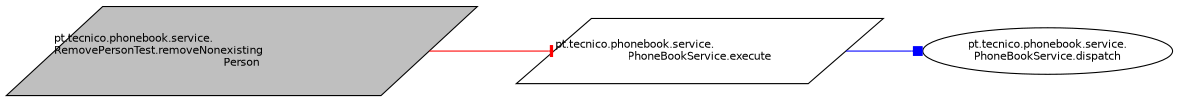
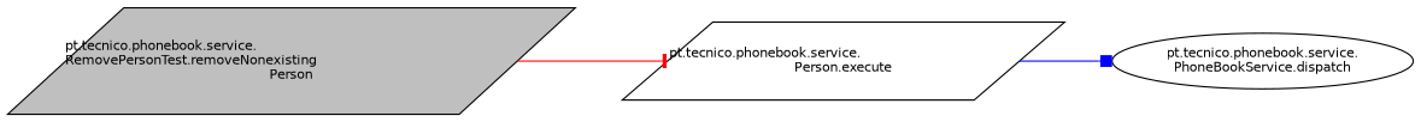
  digraph {
    rankdir=LR
    node [color=black fillcolor=white fontname=Helvetica fontsize=10 shape=parallelogram style=filled]
    edge [fontname=Helvetica fontsize=10 labelfontname=Helvetica labelfontsize=10 style=solid]
    n1 [fillcolor=grey75 fontcolor=black height=0.2 label="pt.tecnico.phonebook.service.\lRemovePersonTest.removeNonexisting\lPerson" width=0.4]
-   n2 [height=0.2 label="pt.tecnico.phonebook.service.\lPhoneBookService.execute" width=0.4]
+   n2 [height=0.2 label="pt.tecnico.phonebook.service.\lPerson.execute" width=0.4]
    n3 [height=0.2 label="pt.tecnico.phonebook.service.\lPhoneBookService.dispatch" shape=ellipse width=0.4]
    n1 -> n2 [color=red arrowhead=tee]
    n2 -> n3 [color=blue arrowhead=box]
  }
